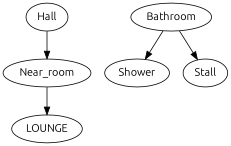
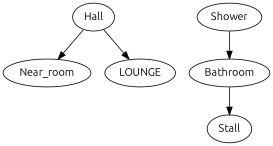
  digraph {
    fontname=Ubuntu
    node [fontname=Ubuntu]
    edge [fontname=Ubuntu]
    Hall
    Near_room
    LOUNGE
    Bathroom
    Shower
    Stall
    Hall -> Near_room
-   Near_room -> LOUNGE [shape=box]
-   Bathroom -> Shower
+   Hall -> LOUNGE [shape=box]
+   Shower -> Bathroom
    Bathroom -> Stall
  }
